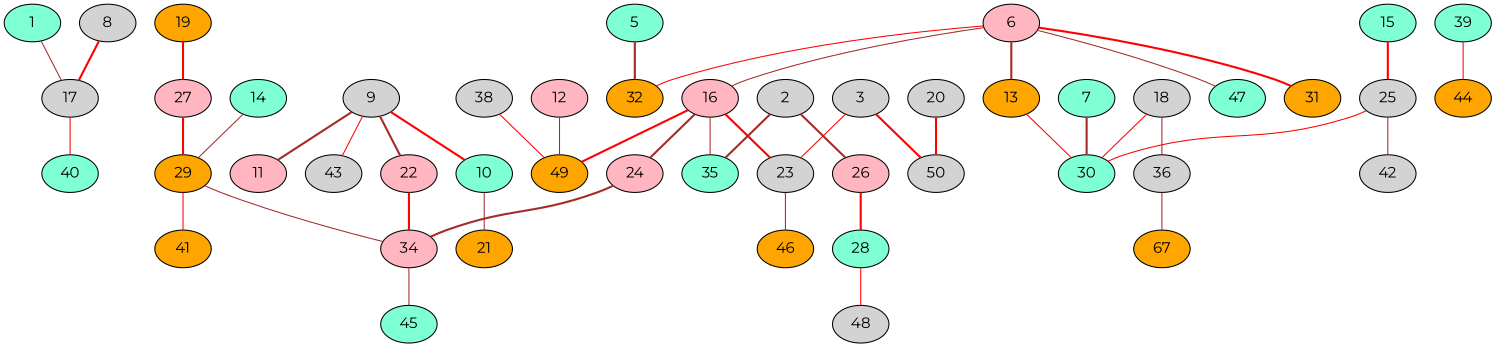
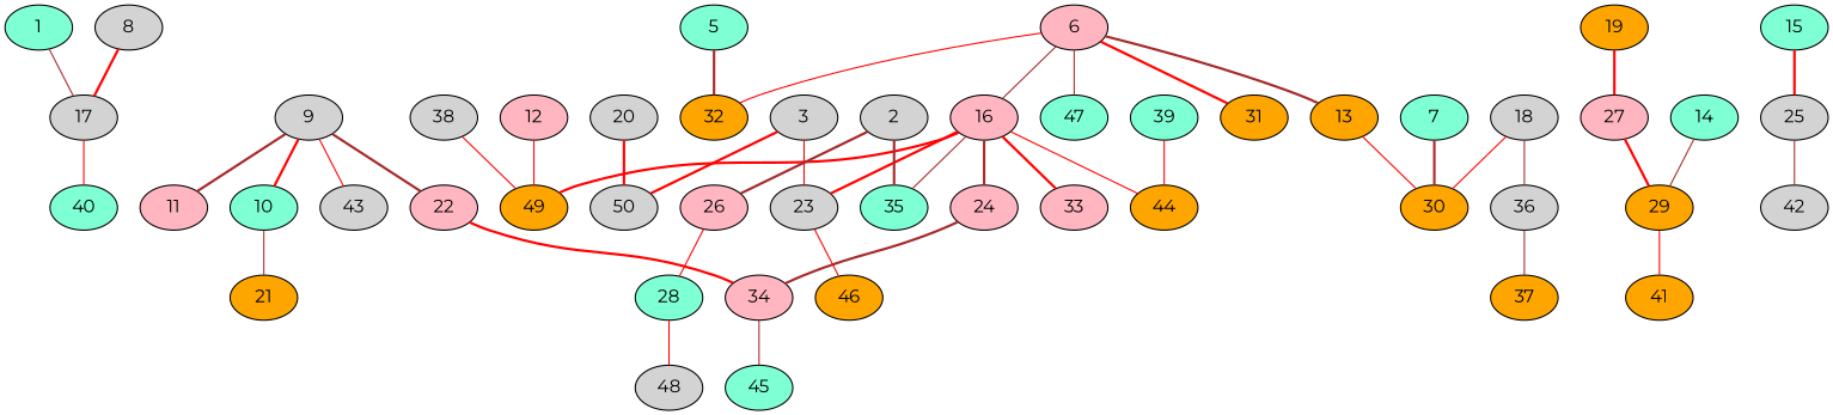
  graph {
    fontname=Montserrat
    node [fillcolor=lightgrey fontname=Montserrat style=filled]
    edge [color=red fontname=Montserrat style=solid]
    1 [fillcolor=aquamarine]
    17
    6 [fillcolor=lightpink]
    16 [fillcolor=lightpink]
    32 [fillcolor=orange]
    13 [fillcolor=orange]
    47 [fillcolor=aquamarine]
    31 [fillcolor=orange]
    40 [fillcolor=aquamarine]
    24 [fillcolor=lightpink]
    49 [fillcolor=orange]
    44 [fillcolor=orange]
    23
+   33 [fillcolor=lightpink]
    35 [fillcolor=aquamarine]
-   30 [fillcolor=aquamarine]
+   30 [fillcolor=orange]
    34 [fillcolor=lightpink]
    28 [fillcolor=aquamarine]
    48
    46 [fillcolor=orange]
    45 [fillcolor=aquamarine]
    38
    26 [fillcolor=lightpink]
-   37 [fillcolor=orange label=67]
+   37 [fillcolor=orange]
    36
    22 [fillcolor=lightpink]
    3
    50
    9
    43
    11 [fillcolor=lightpink]
    10 [fillcolor=aquamarine]
    21 [fillcolor=orange]
    12 [fillcolor=lightpink]
    8
    29 [fillcolor=orange]
    41 [fillcolor=orange]
    39 [fillcolor=aquamarine]
    7 [fillcolor=aquamarine]
    2
    18
    25
    42
    27 [fillcolor=lightpink]
    19 [fillcolor=orange]
    15 [fillcolor=aquamarine]
    14 [fillcolor=aquamarine]
    5 [fillcolor=aquamarine]
    20
    1 -- 17 [color=brown]
    17 -- 40
    6 -- 16 [color=brown]
    6 -- 32
    6 -- 13 [color=brown style=bold]
    6 -- 47 [color=brown]
    6 -- 31 [style=bold]
    16 -- 24 [color=brown style=bold]
    16 -- 49 [style=bold]
+   16 -- 44
    16 -- 23 [style=bold]
+   16 -- 33 [style=bold]
    16 -- 35 [color=brown]
    13 -- 30
    24 -- 34 [color=brown style=bold]
    23 -- 46
    34 -- 45 [color=brown]
    28 -- 48
    38 -- 49
-   26 -- 28 [style=bold]
+   26 -- 28
    36 -- 37 [color=brown]
    22 -- 34 [style=bold]
    3 -- 23
    3 -- 50 [style=bold]
    9 -- 22 [color=brown style=bold]
    9 -- 43
    9 -- 11 [color=brown style=bold]
    9 -- 10 [style=bold]
    10 -- 21 [color=brown]
    12 -- 49
    8 -- 17 [style=bold]
-   29 -- 34 [color=brown]
    29 -- 41
    39 -- 44
    7 -- 30 [color=brown style=bold]
    2 -- 35 [color=brown style=bold]
    2 -- 26 [color=brown style=bold]
    18 -- 30
    18 -- 36 [color=brown]
-   25 -- 30
    25 -- 42 [color=brown]
    27 -- 29 [style=bold]
    19 -- 27 [style=bold]
    15 -- 25 [style=bold]
    14 -- 29 [color=brown]
    5 -- 32 [color=brown style=bold]
    20 -- 50 [style=bold]
  }
